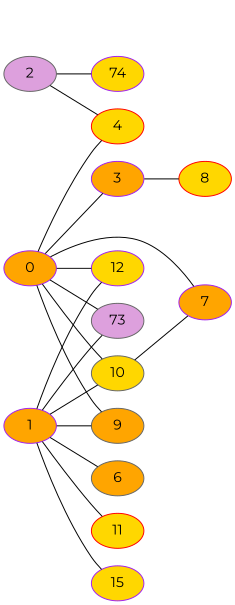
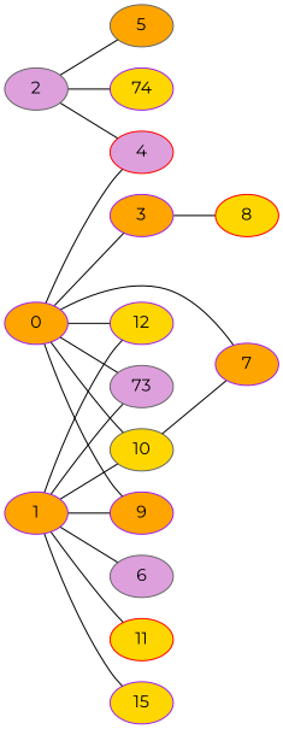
  graph {
    fontname=Montserrat
    rankdir=LR
    node [color=purple fillcolor=orange fontname=Montserrat style=filled]
    edge [fontname=Montserrat]
    0
    3
-   4 [color=red fillcolor=gold]
+   4 [color=red fillcolor=plum]
    7
-   9 [color=gray40]
+   9
    10 [color=gray40 fillcolor=gold]
    12 [fillcolor=gold]
    n8 [color=gray40 fillcolor=plum label=73]
    8 [color=red fillcolor=gold]
    1
-   6 [color=gray40]
+   6 [color=gray40 fillcolor=plum]
    11 [color=red fillcolor=gold]
    15 [fillcolor=gold]
    2 [color=gray40 fillcolor=plum]
+   5 [color=gray40]
    n16 [fillcolor=gold label=74]
    0 -- 3
    0 -- 4
    0 -- 7
    0 -- 9
    0 -- 10
    0 -- 12
    0 -- n8
    3 -- 8
    10 -- 7
    1 -- 9
    1 -- 10
    1 -- 12
    1 -- n8
    1 -- 6
    1 -- 11
    1 -- 15
    2 -- 4
+   2 -- 5
    2 -- n16
  }
